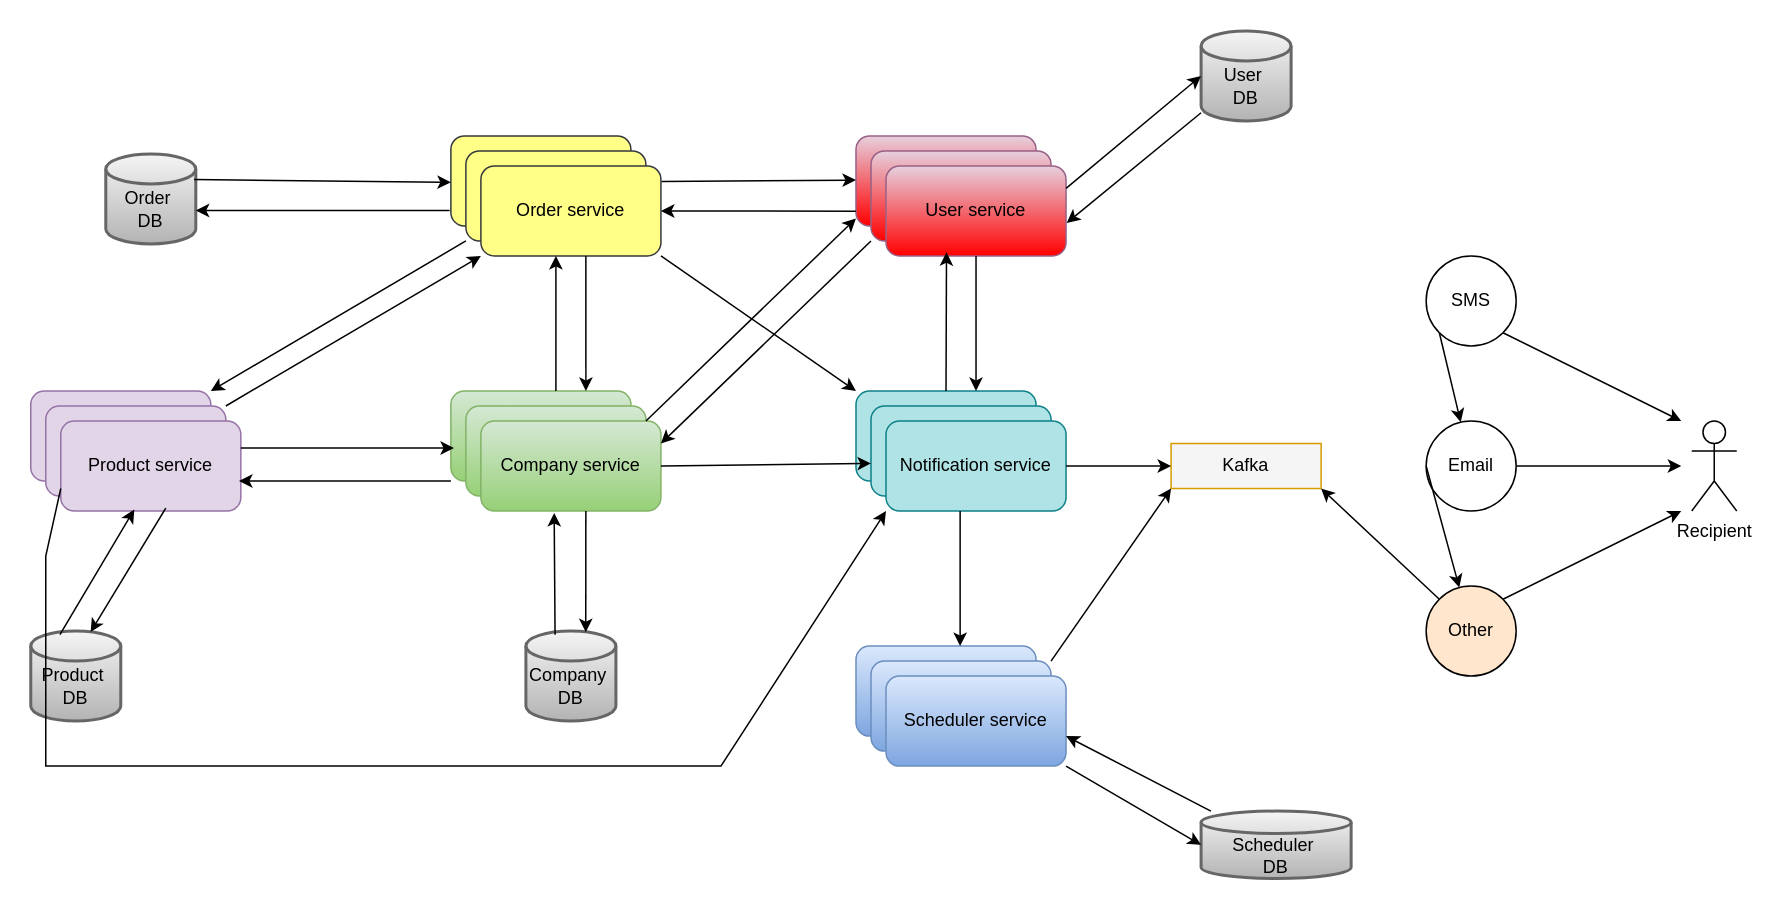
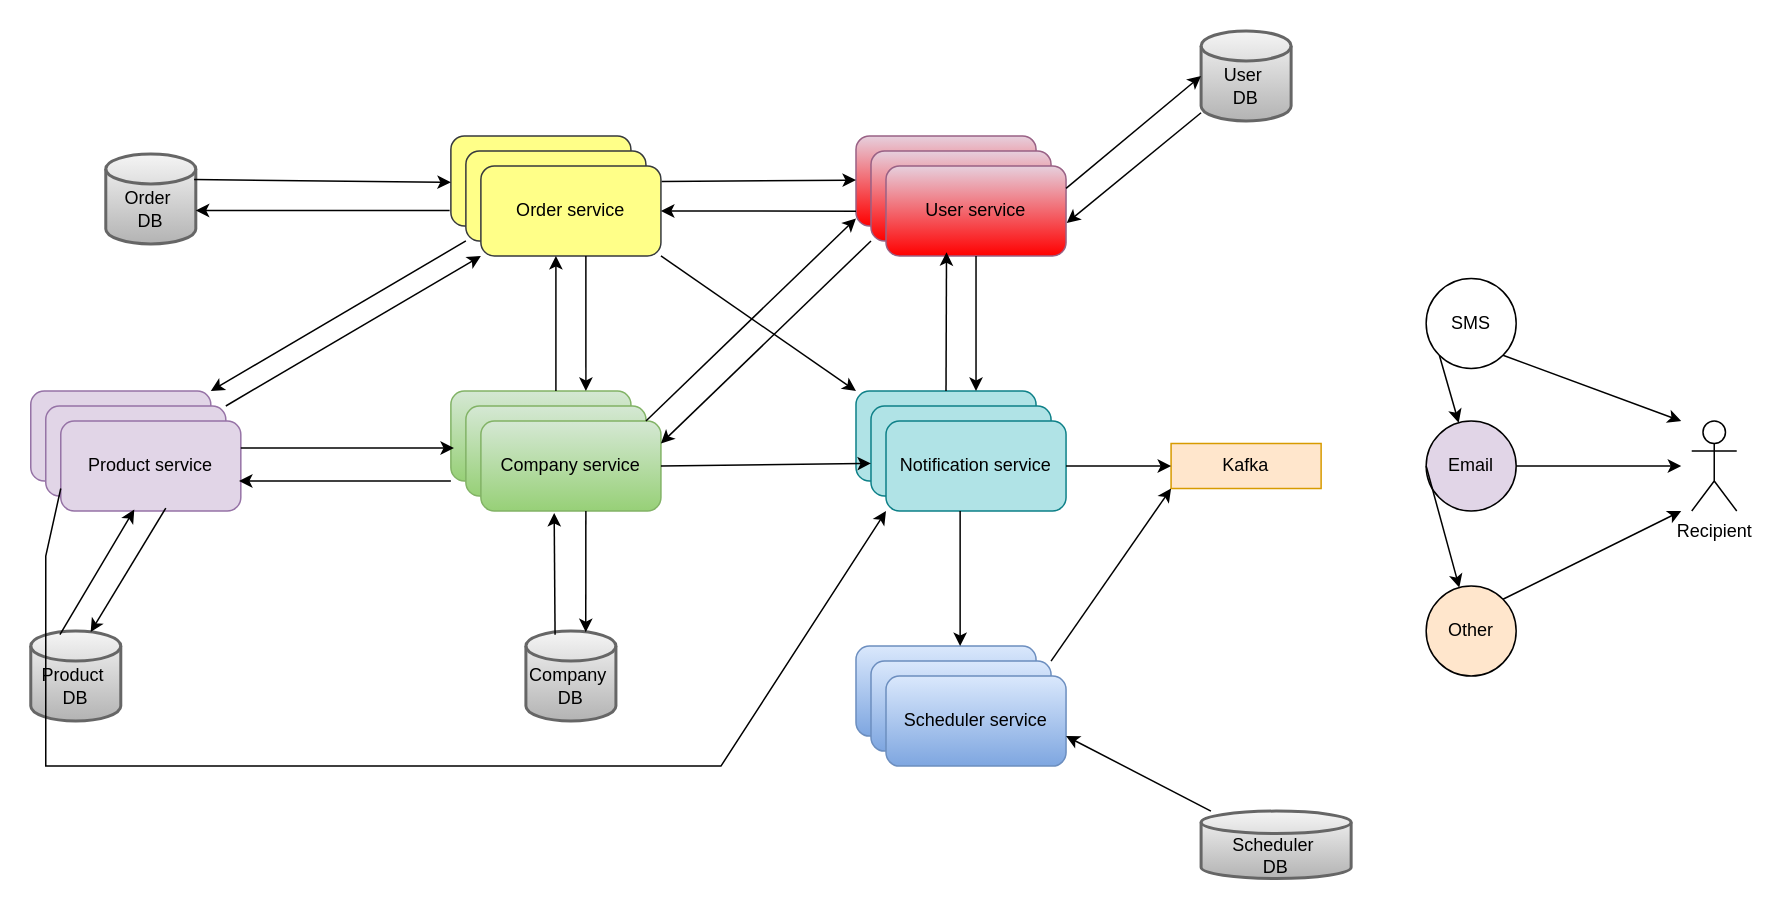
  <mxCell id="0" />
  <mxCell id="1" parent="0" />
  <mxCell id="2" value="Notification service" style="rounded=1;whiteSpace=wrap;html=1;fillColor=#b0e3e6;strokeColor=#0e8088;" vertex="1" parent="1"><mxGeometry x="570" y="260" width="120" height="60" as="geometry" /></mxCell>
  <mxCell id="3" value="Notification service" style="rounded=1;whiteSpace=wrap;html=1;fillColor=#b0e3e6;strokeColor=#0e8088;" vertex="1" parent="1"><mxGeometry x="580" y="270" width="120" height="60" as="geometry" /></mxCell>
  <mxCell id="4" value="Notification service" style="rounded=1;whiteSpace=wrap;html=1;fillColor=#b0e3e6;strokeColor=#0e8088;" vertex="1" parent="1"><mxGeometry x="590" y="280" width="120" height="60" as="geometry" /></mxCell>
- <mxCell id="5" value="Kafka" style="rounded=0;whiteSpace=wrap;html=1;fillColor=#f5f5f5;strokeColor=#d79b00;" vertex="1" parent="1"><mxGeometry x="780" y="295" width="100" height="30" as="geometry" /></mxCell>
+ <mxCell id="5" value="Kafka" style="rounded=0;whiteSpace=wrap;html=1;fillColor=#ffe6cc;strokeColor=#d79b00;" vertex="1" parent="1"><mxGeometry x="780" y="295" width="100" height="30" as="geometry" /></mxCell>
  <mxCell id="6" value="" style="endArrow=classic;html=1;rounded=0;entryX=0;entryY=0.5;entryDx=0;entryDy=0;" edge="1" parent="1" target="5"><mxGeometry width="50" height="50" relative="1" as="geometry"><mxPoint x="710" y="310" as="sourcePoint" /><mxPoint x="830" y="320" as="targetPoint" /></mxGeometry></mxCell>
  <mxCell id="7" value="User service" style="rounded=1;whiteSpace=wrap;html=1;fillColor=#e6d0de;strokeColor=#996185;gradientColor=#FF0000;" vertex="1" parent="1"><mxGeometry x="570" y="90" width="120" height="60" as="geometry" /></mxCell>
  <mxCell id="8" value="User service" style="rounded=1;whiteSpace=wrap;html=1;fillColor=#e6d0de;strokeColor=#996185;gradientColor=#FF0000;" vertex="1" parent="1"><mxGeometry x="580" y="100" width="120" height="60" as="geometry" /></mxCell>
  <mxCell id="9" value="User service" style="rounded=1;whiteSpace=wrap;html=1;fillColor=#e6d0de;strokeColor=#996185;gradientColor=#FF0000;" vertex="1" parent="1"><mxGeometry x="590" y="110" width="120" height="60" as="geometry" /></mxCell>
  <mxCell id="10" value="&lt;div&gt;&lt;br&gt;&lt;/div&gt;User&amp;nbsp;&lt;div&gt;DB&lt;/div&gt;" style="strokeWidth=2;html=1;shape=mxgraph.flowchart.database;whiteSpace=wrap;fillColor=#f5f5f5;gradientColor=#b3b3b3;strokeColor=#666666;" vertex="1" parent="1"><mxGeometry x="800" y="20" width="60" height="60" as="geometry" /></mxCell>
  <mxCell id="11" value="" style="endArrow=classic;html=1;rounded=0;exitX=1;exitY=0.25;exitDx=0;exitDy=0;entryX=0;entryY=0.5;entryDx=0;entryDy=0;entryPerimeter=0;" edge="1" parent="1" source="9" target="10"><mxGeometry width="50" height="50" relative="1" as="geometry"><mxPoint x="640" y="340" as="sourcePoint" /><mxPoint x="780" y="100" as="targetPoint" /><Array as="points" /></mxGeometry></mxCell>
  <mxCell id="12" value="" style="endArrow=classic;html=1;rounded=0;" edge="1" parent="1" source="9"><mxGeometry width="50" height="50" relative="1" as="geometry"><mxPoint x="580" y="220" as="sourcePoint" /><mxPoint x="650" y="260" as="targetPoint" /></mxGeometry></mxCell>
  <mxCell id="13" value="Notification service" style="rounded=1;whiteSpace=wrap;html=1;fillColor=#dae8fc;strokeColor=#6c8ebf;gradientColor=#7ea6e0;" vertex="1" parent="1"><mxGeometry x="570" y="430" width="120" height="60" as="geometry" /></mxCell>
  <mxCell id="14" value="Notification service" style="rounded=1;whiteSpace=wrap;html=1;fillColor=#dae8fc;strokeColor=#6c8ebf;gradientColor=#7ea6e0;" vertex="1" parent="1"><mxGeometry x="580" y="440" width="120" height="60" as="geometry" /></mxCell>
  <mxCell id="15" value="Scheduler service" style="rounded=1;whiteSpace=wrap;html=1;fillColor=#dae8fc;strokeColor=#6c8ebf;gradientColor=#7ea6e0;" vertex="1" parent="1"><mxGeometry x="590" y="450" width="120" height="60" as="geometry" /></mxCell>
  <mxCell id="16" value="" style="endArrow=classic;html=1;rounded=0;entryX=1.004;entryY=0.633;entryDx=0;entryDy=0;entryPerimeter=0;" edge="1" parent="1" source="10" target="9"><mxGeometry width="50" height="50" relative="1" as="geometry"><mxPoint x="640" y="230" as="sourcePoint" /><mxPoint x="690" y="180" as="targetPoint" /></mxGeometry></mxCell>
  <mxCell id="17" value="" style="endArrow=classic;html=1;rounded=0;" edge="1" parent="1"><mxGeometry width="50" height="50" relative="1" as="geometry"><mxPoint x="639.41" y="340" as="sourcePoint" /><mxPoint x="639.41" y="430" as="targetPoint" /></mxGeometry></mxCell>
  <mxCell id="18" value="&lt;div&gt;&lt;br&gt;&lt;/div&gt;Scheduler&amp;nbsp;&lt;div&gt;&lt;span style=&quot;background-color: initial;&quot;&gt;DB&lt;/span&gt;&lt;/div&gt;" style="strokeWidth=2;html=1;shape=mxgraph.flowchart.database;whiteSpace=wrap;fillColor=#f5f5f5;gradientColor=#b3b3b3;strokeColor=#666666;" vertex="1" parent="1"><mxGeometry x="800" y="540" width="100" height="45" as="geometry" /></mxCell>
- <mxCell id="19" value="" style="endArrow=classic;html=1;rounded=0;exitX=1;exitY=1;exitDx=0;exitDy=0;entryX=0;entryY=0.5;entryDx=0;entryDy=0;entryPerimeter=0;" edge="1" parent="1" target="18" source="15"><mxGeometry width="50" height="50" relative="1" as="geometry"><mxPoint x="720" y="135" as="sourcePoint" /><mxPoint x="790" y="110" as="targetPoint" /><Array as="points" /></mxGeometry></mxCell>
  <mxCell id="20" value="" style="endArrow=classic;html=1;rounded=0;" edge="1" parent="1" source="18"><mxGeometry width="50" height="50" relative="1" as="geometry"><mxPoint x="650" y="240" as="sourcePoint" /><mxPoint x="710" y="490" as="targetPoint" /></mxGeometry></mxCell>
  <mxCell id="21" value="" style="endArrow=classic;html=1;rounded=0;exitX=1;exitY=0;exitDx=0;exitDy=0;entryX=0;entryY=1;entryDx=0;entryDy=0;" edge="1" parent="1" source="14" target="5"><mxGeometry width="50" height="50" relative="1" as="geometry"><mxPoint x="790" y="360" as="sourcePoint" /><mxPoint x="840" y="310" as="targetPoint" /></mxGeometry></mxCell>
- <mxCell id="22" value="SMS" style="ellipse;whiteSpace=wrap;html=1;aspect=fixed;" vertex="1" parent="1"><mxGeometry x="950" y="170" width="60" height="60" as="geometry" /></mxCell>
- <mxCell id="23" value="Email" style="ellipse;whiteSpace=wrap;html=1;aspect=fixed;" vertex="1" parent="1"><mxGeometry x="950" y="280" width="60" height="60" as="geometry" /></mxCell>
+ <mxCell id="22" value="SMS" style="ellipse;whiteSpace=wrap;html=1;aspect=fixed;" vertex="1" parent="1"><mxGeometry x="950" y="185" width="60" height="60" as="geometry" /></mxCell>
+ <mxCell id="23" value="Email" style="ellipse;whiteSpace=wrap;html=1;aspect=fixed;fillColor=#e1d5e7;" vertex="1" parent="1"><mxGeometry x="950" y="280" width="60" height="60" as="geometry" /></mxCell>
  <mxCell id="24" value="Other" style="ellipse;whiteSpace=wrap;html=1;aspect=fixed;fillColor=#ffe6cc;" vertex="1" parent="1"><mxGeometry x="950" y="390" width="60" height="60" as="geometry" /></mxCell>
  <mxCell id="25" value="" style="endArrow=classic;html=1;rounded=0;exitX=0;exitY=1;exitDx=0;exitDy=0;" edge="1" parent="1" source="22" target="23"><mxGeometry width="50" height="50" relative="1" as="geometry"><mxPoint x="780" y="330" as="sourcePoint" /><mxPoint x="940" y="260" as="targetPoint" /></mxGeometry></mxCell>
  <mxCell id="26" value="" style="endArrow=classic;html=1;rounded=0;exitX=0;exitY=0.5;exitDx=0;exitDy=0;" edge="1" parent="1" source="23" target="24"><mxGeometry width="50" height="50" relative="1" as="geometry"><mxPoint x="890" y="305" as="sourcePoint" /><mxPoint x="960" y="220" as="targetPoint" /></mxGeometry></mxCell>
- <mxCell id="27" value="" style="endArrow=classic;html=1;rounded=0;entryX=1;entryY=1;entryDx=0;entryDy=0;exitX=0;exitY=0;exitDx=0;exitDy=0;" edge="1" parent="1" source="24" target="5"><mxGeometry width="50" height="50" relative="1" as="geometry"><mxPoint x="900" y="315" as="sourcePoint" /><mxPoint x="970" y="230" as="targetPoint" /></mxGeometry></mxCell>
  <mxCell id="28" value="" style="endArrow=classic;html=1;rounded=0;exitX=0.5;exitY=0;exitDx=0;exitDy=0;entryX=0.336;entryY=0.959;entryDx=0;entryDy=0;entryPerimeter=0;" edge="1" parent="1" source="2" target="9"><mxGeometry width="50" height="50" relative="1" as="geometry"><mxPoint x="520" y="240" as="sourcePoint" /><mxPoint x="570" y="190" as="targetPoint" /></mxGeometry></mxCell>
  <mxCell id="29" value="" style="endArrow=classic;html=1;rounded=0;exitX=1;exitY=0.5;exitDx=0;exitDy=0;" edge="1" parent="1" source="23"><mxGeometry width="50" height="50" relative="1" as="geometry"><mxPoint x="910" y="320" as="sourcePoint" /><mxPoint x="1120" y="310" as="targetPoint" /></mxGeometry></mxCell>
  <mxCell id="30" value="Recipient" style="shape=umlActor;verticalLabelPosition=bottom;verticalAlign=top;html=1;outlineConnect=0;" vertex="1" parent="1"><mxGeometry x="1127" y="280" width="30" height="60" as="geometry" /></mxCell>
  <mxCell id="31" value="" style="endArrow=classic;html=1;rounded=0;exitX=1;exitY=0;exitDx=0;exitDy=0;" edge="1" parent="1" source="24"><mxGeometry width="50" height="50" relative="1" as="geometry"><mxPoint x="910" y="390" as="sourcePoint" /><mxPoint x="1120" y="340" as="targetPoint" /></mxGeometry></mxCell>
  <mxCell id="32" value="" style="endArrow=classic;html=1;rounded=0;exitX=1;exitY=1;exitDx=0;exitDy=0;" edge="1" parent="1" source="22"><mxGeometry width="50" height="50" relative="1" as="geometry"><mxPoint x="910" y="390" as="sourcePoint" /><mxPoint x="1120" y="280" as="targetPoint" /></mxGeometry></mxCell>
  <mxCell id="33" value="Company service" style="rounded=1;whiteSpace=wrap;html=1;fillColor=#d5e8d4;strokeColor=#82b366;gradientColor=#97d077;" vertex="1" parent="1"><mxGeometry x="300" y="260" width="120" height="60" as="geometry" /></mxCell>
  <mxCell id="34" value="Company service" style="rounded=1;whiteSpace=wrap;html=1;fillColor=#d5e8d4;strokeColor=#82b366;gradientColor=#97d077;" vertex="1" parent="1"><mxGeometry x="310" y="270" width="120" height="60" as="geometry" /></mxCell>
  <mxCell id="35" value="Company service" style="rounded=1;whiteSpace=wrap;html=1;fillColor=#d5e8d4;strokeColor=#82b366;gradientColor=#97d077;" vertex="1" parent="1"><mxGeometry x="320" y="280" width="120" height="60" as="geometry" /></mxCell>
  <mxCell id="36" value="Product service" style="rounded=1;whiteSpace=wrap;html=1;fillColor=#e1d5e7;strokeColor=#9673a6;" vertex="1" parent="1"><mxGeometry x="20" y="260" width="120" height="60" as="geometry" /></mxCell>
  <mxCell id="37" value="Product service" style="rounded=1;whiteSpace=wrap;html=1;fillColor=#e1d5e7;strokeColor=#9673a6;" vertex="1" parent="1"><mxGeometry x="30" y="270" width="120" height="60" as="geometry" /></mxCell>
  <mxCell id="38" value="Product service" style="rounded=1;whiteSpace=wrap;html=1;fillColor=#e1d5e7;strokeColor=#9673a6;" vertex="1" parent="1"><mxGeometry x="40" y="280" width="120" height="60" as="geometry" /></mxCell>
  <mxCell id="39" value="" style="endArrow=classic;html=1;rounded=0;exitX=1;exitY=0.5;exitDx=0;exitDy=0;entryX=0;entryY=0.638;entryDx=0;entryDy=0;entryPerimeter=0;" edge="1" parent="1" source="35" target="3"><mxGeometry width="50" height="50" relative="1" as="geometry"><mxPoint x="320" y="350" as="sourcePoint" /><mxPoint x="370" y="300" as="targetPoint" /></mxGeometry></mxCell>
  <mxCell id="40" value="" style="endArrow=classic;html=1;rounded=0;exitX=0;exitY=0.75;exitDx=0;exitDy=0;entryX=1;entryY=0;entryDx=0;entryDy=0;" edge="1" parent="1"><mxGeometry width="50" height="50" relative="1" as="geometry"><mxPoint x="580" y="160" as="sourcePoint" /><mxPoint x="440" y="295" as="targetPoint" /></mxGeometry></mxCell>
  <mxCell id="41" value="" style="endArrow=classic;html=1;rounded=0;exitX=1;exitY=0;exitDx=0;exitDy=0;entryX=0;entryY=0.75;entryDx=0;entryDy=0;" edge="1" parent="1"><mxGeometry width="50" height="50" relative="1" as="geometry"><mxPoint x="430" y="280" as="sourcePoint" /><mxPoint x="570" y="145" as="targetPoint" /></mxGeometry></mxCell>
  <mxCell id="42" value="Order service" style="rounded=1;whiteSpace=wrap;html=1;fillColor=#ffff88;strokeColor=#36393d;" vertex="1" parent="1"><mxGeometry x="300" y="90" width="120" height="60" as="geometry" /></mxCell>
  <mxCell id="43" value="Order service" style="rounded=1;whiteSpace=wrap;html=1;fillColor=#ffff88;strokeColor=#36393d;" vertex="1" parent="1"><mxGeometry x="310" y="100" width="120" height="60" as="geometry" /></mxCell>
  <mxCell id="44" value="Order service" style="rounded=1;whiteSpace=wrap;html=1;fillColor=#ffff88;strokeColor=#36393d;" vertex="1" parent="1"><mxGeometry x="320" y="110" width="120" height="60" as="geometry" /></mxCell>
  <mxCell id="45" value="" style="endArrow=classic;html=1;rounded=0;entryX=0.017;entryY=0.633;entryDx=0;entryDy=0;entryPerimeter=0;" edge="1" parent="1" target="33"><mxGeometry width="50" height="50" relative="1" as="geometry"><mxPoint x="160" y="298" as="sourcePoint" /><mxPoint x="380" y="210" as="targetPoint" /></mxGeometry></mxCell>
  <mxCell id="46" value="" style="endArrow=classic;html=1;rounded=0;entryX=0.99;entryY=0.667;entryDx=0;entryDy=0;entryPerimeter=0;exitX=0;exitY=1;exitDx=0;exitDy=0;" edge="1" parent="1" source="33" target="38"><mxGeometry width="50" height="50" relative="1" as="geometry"><mxPoint x="160" y="308" as="sourcePoint" /><mxPoint x="302" y="308" as="targetPoint" /></mxGeometry></mxCell>
  <mxCell id="47" value="" style="endArrow=classic;html=1;rounded=0;exitX=1.004;exitY=0.172;exitDx=0;exitDy=0;exitPerimeter=0;" edge="1" parent="1" source="44"><mxGeometry width="50" height="50" relative="1" as="geometry"><mxPoint x="301.68" y="120.56" as="sourcePoint" /><mxPoint x="570" y="119.44" as="targetPoint" /></mxGeometry></mxCell>
  <mxCell id="48" value="" style="endArrow=classic;html=1;rounded=0;exitX=0;exitY=1;exitDx=0;exitDy=0;entryX=1;entryY=0.5;entryDx=0;entryDy=0;" edge="1" parent="1" target="44"><mxGeometry width="50" height="50" relative="1" as="geometry"><mxPoint x="570" y="140.14" as="sourcePoint" /><mxPoint x="299.04" y="139.5" as="targetPoint" /></mxGeometry></mxCell>
  <mxCell id="49" value="" style="endArrow=classic;html=1;rounded=0;exitX=1;exitY=0;exitDx=0;exitDy=0;entryX=0;entryY=1;entryDx=0;entryDy=0;" edge="1" parent="1" source="37" target="44"><mxGeometry width="50" height="50" relative="1" as="geometry"><mxPoint x="310" y="280" as="sourcePoint" /><mxPoint y="230" as="targetPoint" x="360" /></mxGeometry></mxCell>
  <mxCell id="50" value="" style="endArrow=classic;html=1;rounded=0;entryX=1;entryY=0;entryDx=0;entryDy=0;exitX=0;exitY=1;exitDx=0;exitDy=0;" edge="1" parent="1" source="43" target="36"><mxGeometry width="50" height="50" relative="1" as="geometry"><mxPoint x="270" y="230" as="sourcePoint" /><mxPoint x="320" y="180" as="targetPoint" /></mxGeometry></mxCell>
  <mxCell id="51" value="" style="endArrow=classic;html=1;rounded=0;exitX=0;exitY=0;exitDx=0;exitDy=0;" edge="1" parent="1"><mxGeometry width="50" height="50" relative="1" as="geometry"><mxPoint x="370" y="260" as="sourcePoint" /><mxPoint x="370" y="170" as="targetPoint" /></mxGeometry></mxCell>
  <mxCell id="52" value="" style="endArrow=classic;html=1;rounded=0;entryX=0.75;entryY=0;entryDx=0;entryDy=0;exitX=0.583;exitY=1;exitDx=0;exitDy=0;exitPerimeter=0;" edge="1" parent="1" source="44" target="33"><mxGeometry width="50" height="50" relative="1" as="geometry"><mxPoint x="390" y="180" as="sourcePoint" /><mxPoint x="390" y="250" as="targetPoint" /></mxGeometry></mxCell>
  <mxCell id="53" value="&lt;div&gt;&lt;br&gt;&lt;/div&gt;Company&amp;nbsp;&lt;div&gt;DB&lt;/div&gt;" style="strokeWidth=2;html=1;shape=mxgraph.flowchart.database;whiteSpace=wrap;fillColor=#f5f5f5;gradientColor=#b3b3b3;strokeColor=#666666;" vertex="1" parent="1"><mxGeometry x="350" y="420" width="60" height="60" as="geometry" /></mxCell>
  <mxCell id="54" value="" style="endArrow=classic;html=1;rounded=0;exitX=0.324;exitY=0.04;exitDx=0;exitDy=0;entryX=0.407;entryY=1.021;entryDx=0;entryDy=0;entryPerimeter=0;exitPerimeter=0;" edge="1" parent="1" target="35" source="53"><mxGeometry width="50" height="50" relative="1" as="geometry"><mxPoint x="260" y="477" as="sourcePoint" /><mxPoint x="330" y="452" as="targetPoint" /><Array as="points" /></mxGeometry></mxCell>
  <mxCell id="55" value="" style="endArrow=classic;html=1;rounded=0;entryX=0.665;entryY=0.012;entryDx=0;entryDy=0;entryPerimeter=0;exitX=0.583;exitY=1;exitDx=0;exitDy=0;exitPerimeter=0;" edge="1" parent="1" source="35" target="53"><mxGeometry width="50" height="50" relative="1" as="geometry"><mxPoint x="390" y="350" as="sourcePoint" /><mxPoint x="260" y="500" as="targetPoint" /></mxGeometry></mxCell>
  <mxCell id="56" value="&lt;div&gt;&lt;br&gt;&lt;/div&gt;Product&amp;nbsp;&lt;div&gt;DB&lt;/div&gt;" style="strokeWidth=2;html=1;shape=mxgraph.flowchart.database;whiteSpace=wrap;fillColor=#f5f5f5;gradientColor=#b3b3b3;strokeColor=#666666;" vertex="1" parent="1"><mxGeometry x="20" y="420" width="60" height="60" as="geometry" /></mxCell>
  <mxCell id="57" value="" style="endArrow=classic;html=1;rounded=0;exitX=0.324;exitY=0.04;exitDx=0;exitDy=0;entryX=0.407;entryY=1.021;entryDx=0;entryDy=0;entryPerimeter=0;exitPerimeter=0;" edge="1" parent="1" source="56"><mxGeometry width="50" height="50" relative="1" as="geometry"><mxPoint x="-20" y="475" as="sourcePoint" /><mxPoint x="89" y="339" as="targetPoint" /><Array as="points" /></mxGeometry></mxCell>
  <mxCell id="58" value="" style="endArrow=classic;html=1;rounded=0;entryX=0.665;entryY=0.012;entryDx=0;entryDy=0;entryPerimeter=0;exitX=0.583;exitY=1;exitDx=0;exitDy=0;exitPerimeter=0;" edge="1" parent="1" target="56"><mxGeometry width="50" height="50" relative="1" as="geometry"><mxPoint x="110" y="338" as="sourcePoint" /><mxPoint x="-20" y="498" as="targetPoint" /></mxGeometry></mxCell>
  <mxCell id="59" value="" style="endArrow=classic;html=1;rounded=0;exitX=1;exitY=1;exitDx=0;exitDy=0;entryX=0;entryY=0;entryDx=0;entryDy=0;" edge="1" parent="1" source="44" target="2"><mxGeometry width="50" height="50" relative="1" as="geometry"><mxPoint x="430" y="350" as="sourcePoint" /><mxPoint x="480" y="300" as="targetPoint" /></mxGeometry></mxCell>
  <mxCell id="60" value="" style="endArrow=classic;html=1;rounded=0;entryX=0;entryY=1;entryDx=0;entryDy=0;exitX=0;exitY=0.75;exitDx=0;exitDy=0;" edge="1" parent="1" source="38" target="4"><mxGeometry width="50" height="50" relative="1" as="geometry"><mxPoint x="30" y="350" as="sourcePoint" /><mxPoint x="480" y="440" as="targetPoint" /><Array as="points"><mxPoint x="30" y="370" /><mxPoint x="30" y="510" /><mxPoint x="480" y="510" /></Array></mxGeometry></mxCell>
  <mxCell id="61" value="&lt;div&gt;&lt;br&gt;&lt;/div&gt;Order&amp;nbsp;&lt;div&gt;DB&lt;/div&gt;" style="strokeWidth=2;html=1;shape=mxgraph.flowchart.database;whiteSpace=wrap;fillColor=#f5f5f5;gradientColor=#b3b3b3;strokeColor=#666666;" vertex="1" parent="1"><mxGeometry x="70" y="102" width="60" height="60" as="geometry" /></mxCell>
  <mxCell id="62" value="" style="endArrow=classic;html=1;rounded=0;exitX=0.981;exitY=0.27;exitDx=0;exitDy=0;entryX=0;entryY=0.5;entryDx=0;entryDy=0;exitPerimeter=0;" edge="1" parent="1"><mxGeometry width="50" height="50" relative="1" as="geometry"><mxPoint x="128.86" y="119.1" as="sourcePoint" /><mxPoint x="300" y="120.9" as="targetPoint" /><Array as="points" /></mxGeometry></mxCell>
  <mxCell id="63" value="" style="endArrow=classic;html=1;rounded=0;exitX=-0.007;exitY=0.829;exitDx=0;exitDy=0;exitPerimeter=0;" edge="1" parent="1" source="42"><mxGeometry width="50" height="50" relative="1" as="geometry"><mxPoint x="290" y="139.69" as="sourcePoint" /><mxPoint x="130" y="139.69" as="targetPoint" /></mxGeometry></mxCell>
